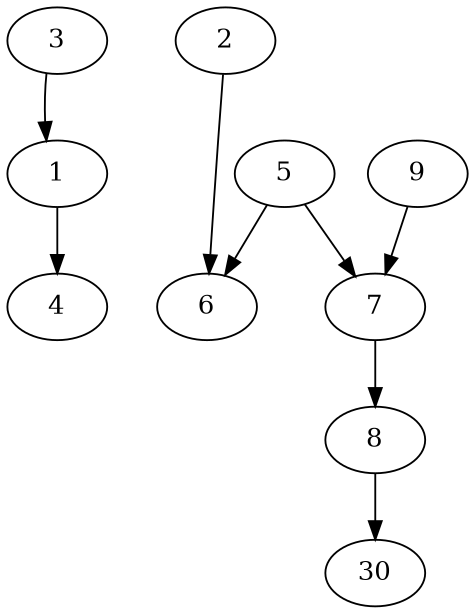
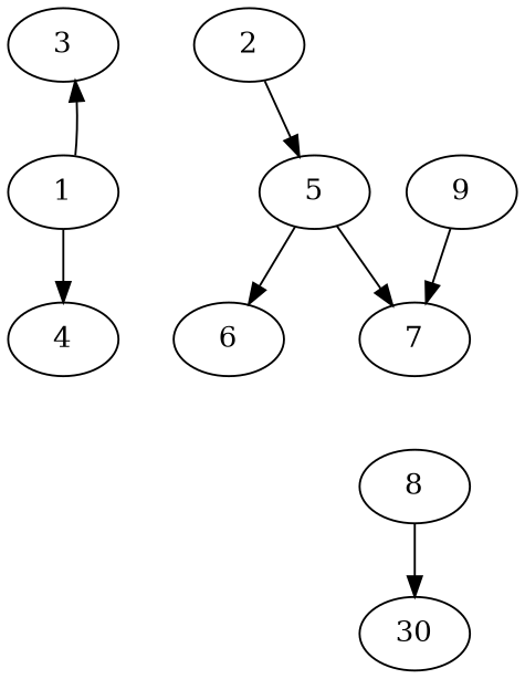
  digraph {
    node [alpha=0.04]
    3 [alpha=0.07]
    1
    4 [alpha=0.01]
    5 [alpha=0.15]
    2
    6 [alpha=0.05]
    7 [alpha=0.07]
    8
    n9 [alpha=0.10 label=30]
    9 [alpha=0.15]
-   3 -> 1
+   1 -> 3
    1 -> 4
    5 -> 6
    5 -> 7
-   2 -> 6
-   7 -> 8
+   2 -> 5
    8 -> n9
    9 -> 7
  }
